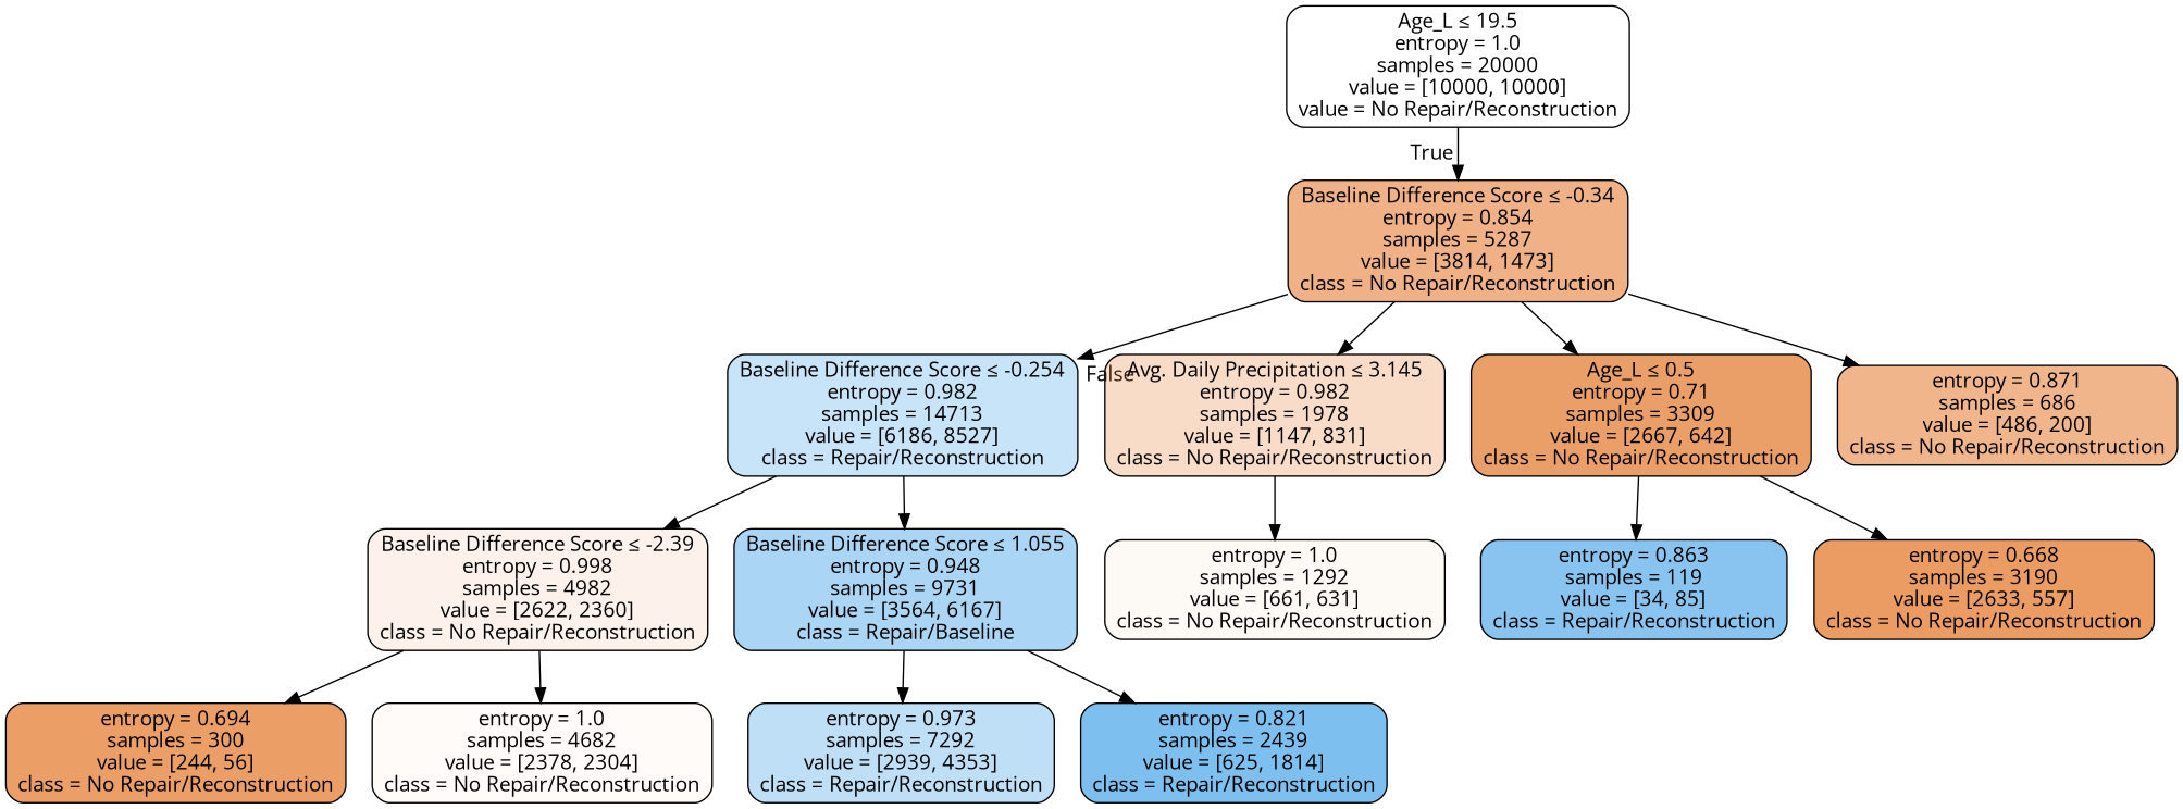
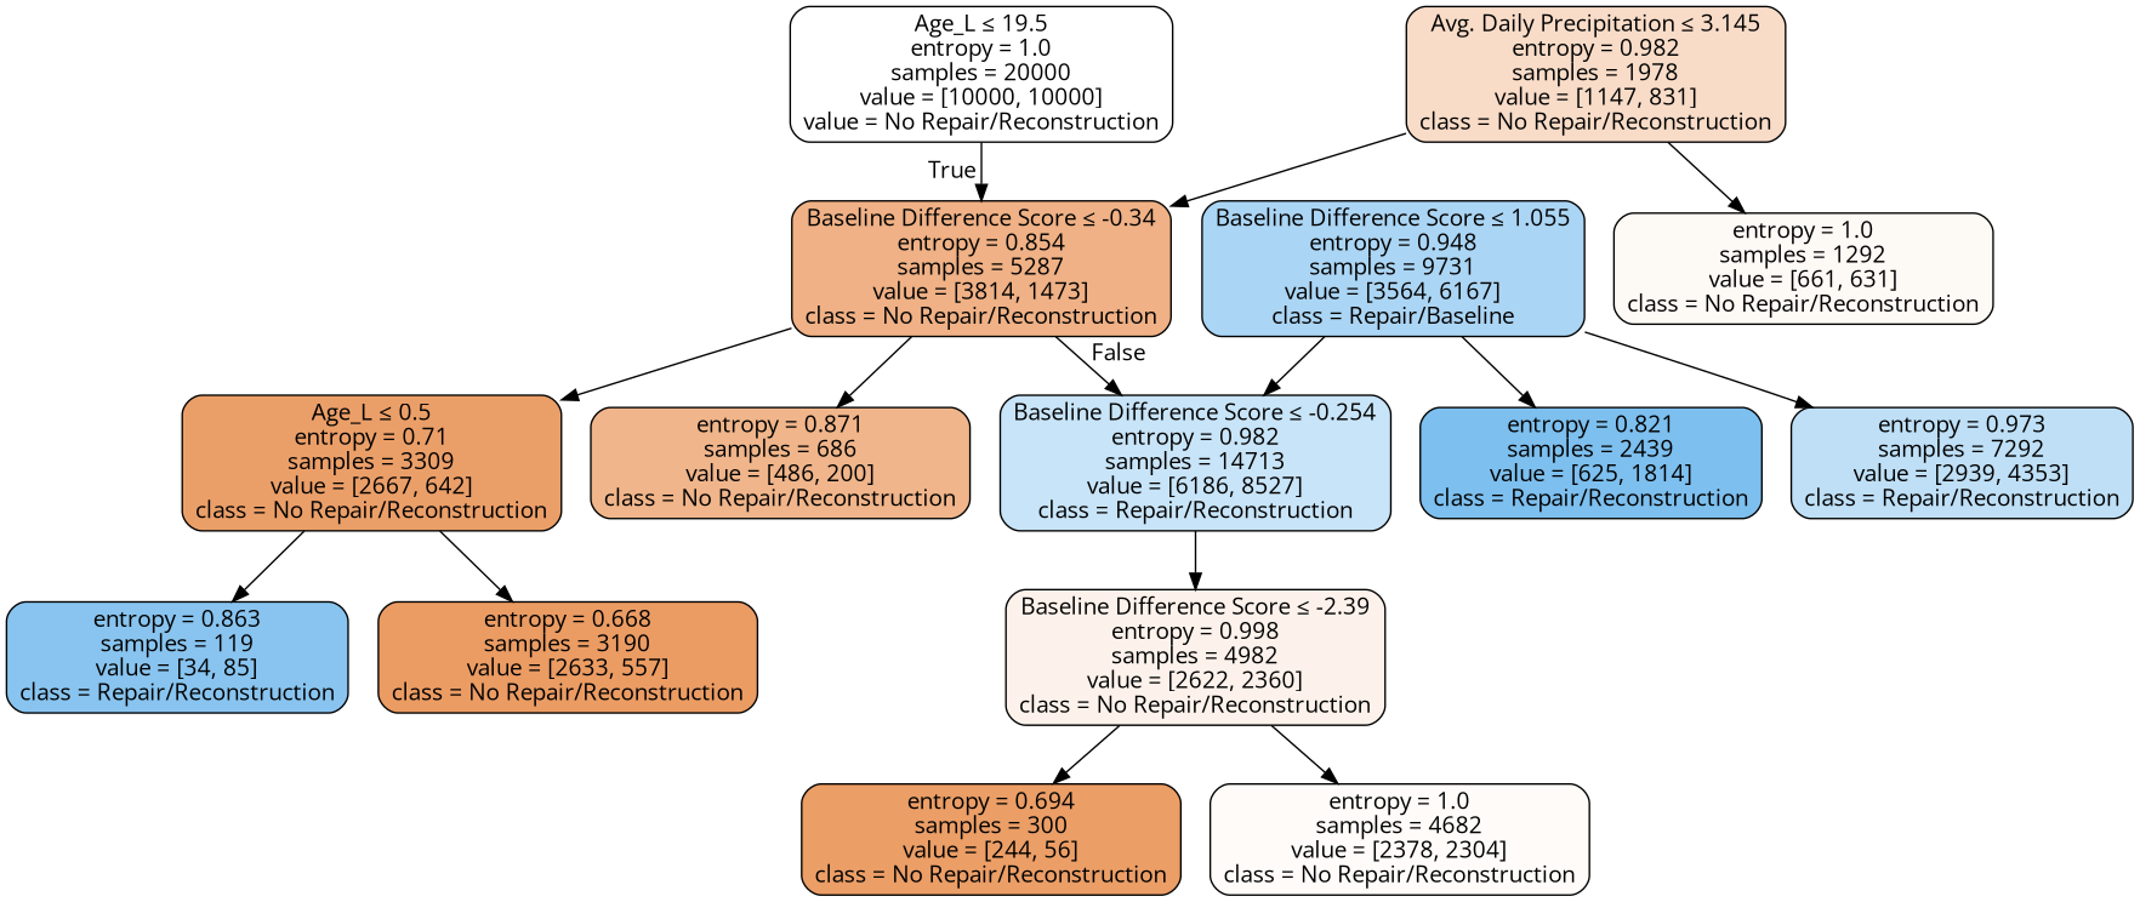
  digraph {
    fontname="Open Sans"
    node [color=black fontname="Open Sans" shape=box style="filled, rounded"]
    edge [fontname="Open Sans"]
    n1 [fillcolor="#e5813900" label=<Age_L &le; 19.5<br/>entropy = 1.0<br/>samples = 20000<br/>value = [10000, 10000]<br/>value = No Repair/Reconstruction>]
    n2 [fillcolor="#e581399d" label=<Baseline Difference Score &le; -0.34<br/>entropy = 0.854<br/>samples = 5287<br/>value = [3814, 1473]<br/>class = No Repair/Reconstruction>]
    n3 [fillcolor="#399de546" label=<Baseline Difference Score &le; -0.254<br/>entropy = 0.982<br/>samples = 14713<br/>value = [6186, 8527]<br/>class = Repair/Reconstruction>]
    n4 [fillcolor="#e5813946" label=<Avg. Daily Precipitation &le; 3.145<br/>entropy = 0.982<br/>samples = 1978<br/>value = [1147, 831]<br/>class = No Repair/Reconstruction>]
    n5 [fillcolor="#e58139c2" label=<Age_L &le; 0.5<br/>entropy = 0.71<br/>samples = 3309<br/>value = [2667, 642]<br/>class = No Repair/Reconstruction>]
    n6 [fillcolor="#e5813996" label=<entropy = 0.871<br/>samples = 686<br/>value = [486, 200]<br/>class = No Repair/Reconstruction>]
    n7 [fillcolor="#e5813919" label=<Baseline Difference Score &le; -2.39<br/>entropy = 0.998<br/>samples = 4982<br/>value = [2622, 2360]<br/>class = No Repair/Reconstruction>]
    n8 [fillcolor="#399de56c" label=<Baseline Difference Score &le; 1.055<br/>entropy = 0.948<br/>samples = 9731<br/>value = [3564, 6167]<br/>class = Repair/Baseline>]
    n9 [fillcolor="#e581390c" label=<entropy = 1.0<br/>samples = 1292<br/>value = [661, 631]<br/>class = No Repair/Reconstruction>]
    n10 [fillcolor="#399de599" label=<entropy = 0.863<br/>samples = 119<br/>value = [34, 85]<br/>class = Repair/Reconstruction>]
    n11 [fillcolor="#e58139c9" label=<entropy = 0.668<br/>samples = 3190<br/>value = [2633, 557]<br/>class = No Repair/Reconstruction>]
    n12 [fillcolor="#e58139c4" label=<entropy = 0.694<br/>samples = 300<br/>value = [244, 56]<br/>class = No Repair/Reconstruction>]
    n13 [fillcolor="#e5813908" label=<entropy = 1.0<br/>samples = 4682<br/>value = [2378, 2304]<br/>class = No Repair/Reconstruction>]
    n14 [fillcolor="#399de553" label=<entropy = 0.973<br/>samples = 7292<br/>value = [2939, 4353]<br/>class = Repair/Reconstruction>]
    n15 [fillcolor="#399de5a7" label=<entropy = 0.821<br/>samples = 2439<br/>value = [625, 1814]<br/>class = Repair/Reconstruction>]
    n1 -> n2 [headlabel=True labelangle=45 labeldistance=2.5]
    n2 -> n3 [headlabel=False labelangle=-45 labeldistance=2.5]
-   n2 -> n4
+   n4 -> n2
    n2 -> n5
    n2 -> n6
    n3 -> n7
-   n3 -> n8
+   n8 -> n3
    n4 -> n9
    n5 -> n10
    n5 -> n11
    n7 -> n12
    n7 -> n13
    n8 -> n14
    n8 -> n15
  }
